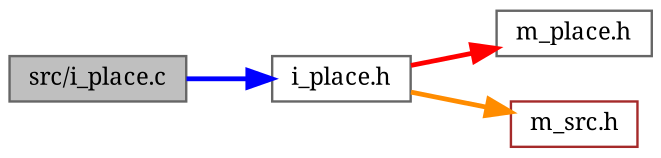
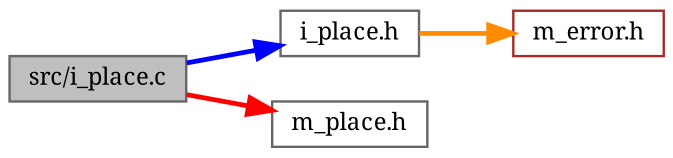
  digraph {
    fontname="Noto Serif"
    rankdir=LR
    node [color=gray40 fillcolor=white fontname="Noto Serif" fontsize=10 shape=record style=filled]
    edge [fontname="Noto Serif" fontsize=10 labelfontname=Helvetica labelfontsize=10 style=bold]
    n1 [fillcolor=grey75 fontcolor=black height=0.2 label="src/i_place.c" width=0.4]
    n2 [height=0.2 label="i_place.h" width=0.4]
    n3 [height=0.2 label="m_place.h" width=0.4]
-   n4 [color=brown height=0.2 label="m_src.h" width=0.4]
+   n4 [color=brown height=0.2 label="m_error.h" width=0.4]
    n1 -> n2 [color=blue]
-   n2 -> n3 [color=red]
+   n1 -> n3 [color=red]
    n2 -> n4 [color=darkorange]
  }
